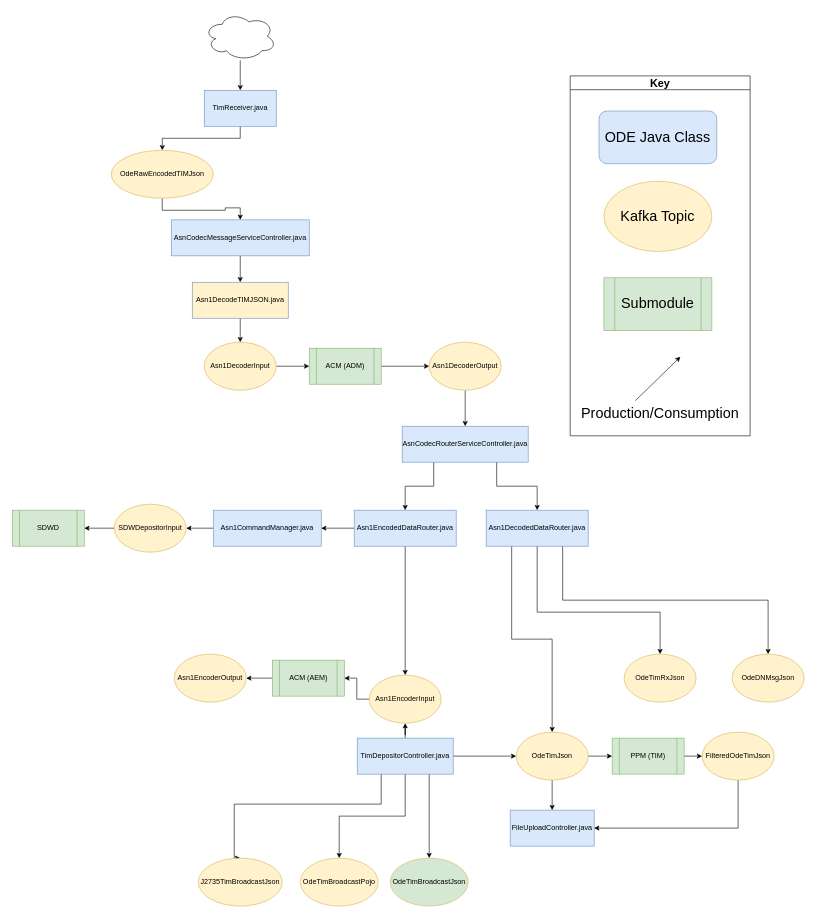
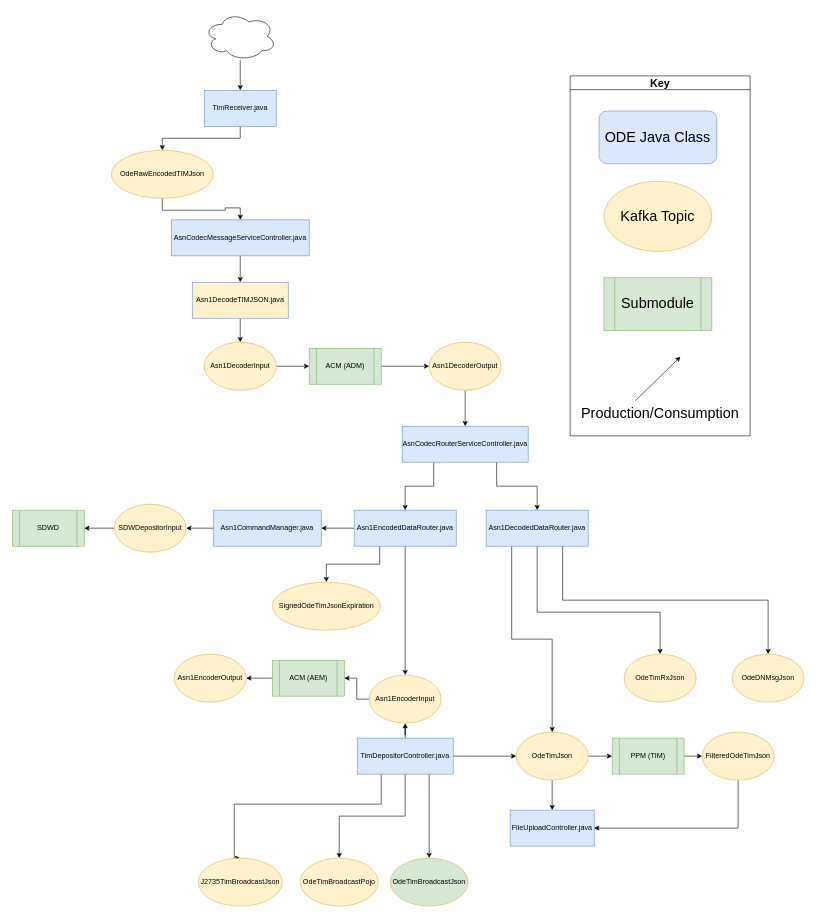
  <mxCell id="0" />
  <mxCell id="1" parent="0" />
  <mxCell id="2" style="edgeStyle=orthogonalEdgeStyle;rounded=0;orthogonalLoop=1;jettySize=auto;html=1;entryX=0.5;entryY=0;entryDx=0;entryDy=0;exitX=0.25;exitY=1;exitDx=0;exitDy=0;" parent="1" source="5" target="25" edge="1"><mxGeometry relative="1" as="geometry" /></mxCell>
  <mxCell id="3" style="edgeStyle=orthogonalEdgeStyle;rounded=0;orthogonalLoop=1;jettySize=auto;html=1;exitX=0.75;exitY=1;exitDx=0;exitDy=0;entryX=0.5;entryY=0;entryDx=0;entryDy=0;" parent="1" source="5" target="21" edge="1"><mxGeometry relative="1" as="geometry" /></mxCell>
  <mxCell id="4" style="edgeStyle=orthogonalEdgeStyle;rounded=0;orthogonalLoop=1;jettySize=auto;html=1;exitX=0.5;exitY=1;exitDx=0;exitDy=0;entryX=0.5;entryY=0;entryDx=0;entryDy=0;" parent="1" source="5" target="22" edge="1"><mxGeometry relative="1" as="geometry"><Array as="points"><mxPoint x="895" y="1020" /><mxPoint x="1100" y="1020" /></Array></mxGeometry></mxCell>
  <mxCell id="5" value="Asn1DecodedDataRouter.java" style="rounded=0;whiteSpace=wrap;html=1;fillColor=#dae8fc;strokeColor=#6c8ebf;" parent="1" vertex="1"><mxGeometry x="810" y="850" width="170" height="60" as="geometry" /></mxCell>
  <mxCell id="6" style="edgeStyle=orthogonalEdgeStyle;rounded=0;orthogonalLoop=1;jettySize=auto;html=1;entryX=0;entryY=0.5;entryDx=0;entryDy=0;" parent="1" source="7" target="13" edge="1"><mxGeometry relative="1" as="geometry" /></mxCell>
  <mxCell id="7" value="ACM (ADM)" style="shape=process;whiteSpace=wrap;html=1;backgroundOutline=1;fillColor=#d5e8d4;strokeColor=#82b366;" parent="1" vertex="1"><mxGeometry x="515" y="580" width="120" height="60" as="geometry" /></mxCell>
  <mxCell id="8" style="edgeStyle=orthogonalEdgeStyle;rounded=0;orthogonalLoop=1;jettySize=auto;html=1;" parent="1" source="9" target="20" edge="1"><mxGeometry relative="1" as="geometry" /></mxCell>
  <mxCell id="9" value="AsnCodecMessageServiceController.java" style="rounded=0;whiteSpace=wrap;html=1;fillColor=#dae8fc;strokeColor=#6c8ebf;" parent="1" vertex="1"><mxGeometry x="285" y="366" width="230" height="60" as="geometry" /></mxCell>
  <mxCell id="10" style="edgeStyle=orthogonalEdgeStyle;rounded=0;orthogonalLoop=1;jettySize=auto;html=1;entryX=0;entryY=0.5;entryDx=0;entryDy=0;" parent="1" source="11" target="7" edge="1"><mxGeometry relative="1" as="geometry" /></mxCell>
  <mxCell id="11" value="Asn1DecoderInput" style="ellipse;whiteSpace=wrap;html=1;fillColor=#fff2cc;strokeColor=#d6b656;" parent="1" vertex="1"><mxGeometry x="340" y="570" width="120" height="80" as="geometry" /></mxCell>
  <mxCell id="12" style="edgeStyle=orthogonalEdgeStyle;rounded=0;orthogonalLoop=1;jettySize=auto;html=1;" parent="1" source="13" target="53" edge="1"><mxGeometry relative="1" as="geometry" /></mxCell>
  <mxCell id="13" value="Asn1DecoderOutput" style="ellipse;whiteSpace=wrap;html=1;fillColor=#fff2cc;strokeColor=#d6b656;" parent="1" vertex="1"><mxGeometry x="715" y="570" width="120" height="80" as="geometry" /></mxCell>
  <mxCell id="14" value="FileUploadController.java" style="rounded=0;whiteSpace=wrap;html=1;fillColor=#dae8fc;strokeColor=#6c8ebf;" parent="1" vertex="1"><mxGeometry x="850" y="1350" width="140" height="60" as="geometry" /></mxCell>
  <mxCell id="15" style="edgeStyle=orthogonalEdgeStyle;rounded=0;orthogonalLoop=1;jettySize=auto;html=1;entryX=0.5;entryY=0;entryDx=0;entryDy=0;" parent="1" source="16" target="18" edge="1"><mxGeometry relative="1" as="geometry" /></mxCell>
  <mxCell id="16" value="TimReceiver.java" style="rounded=0;whiteSpace=wrap;html=1;fillColor=#dae8fc;strokeColor=#6c8ebf;" parent="1" vertex="1"><mxGeometry x="340" y="150" width="120" height="60" as="geometry" /></mxCell>
  <mxCell id="17" style="edgeStyle=orthogonalEdgeStyle;rounded=0;orthogonalLoop=1;jettySize=auto;html=1;" parent="1" source="18" target="9" edge="1"><mxGeometry relative="1" as="geometry" /></mxCell>
  <mxCell id="18" value="OdeRawEncodedTIMJson" style="ellipse;whiteSpace=wrap;html=1;fillColor=#fff2cc;strokeColor=#d6b656;" parent="1" vertex="1"><mxGeometry x="185" y="250" width="170" height="80" as="geometry" /></mxCell>
  <mxCell id="19" style="edgeStyle=orthogonalEdgeStyle;rounded=0;orthogonalLoop=1;jettySize=auto;html=1;entryX=0.5;entryY=0;entryDx=0;entryDy=0;" parent="1" source="20" target="11" edge="1"><mxGeometry relative="1" as="geometry" /></mxCell>
  <mxCell id="20" value="Asn1DecodeTIMJSON.java" style="rounded=0;whiteSpace=wrap;html=1;fillColor=#fff2cc;strokeColor=#6c8ebf;" parent="1" vertex="1"><mxGeometry x="320" y="470" width="160" height="60" as="geometry" /></mxCell>
  <mxCell id="21" value="OdeDNMsgJson" style="ellipse;whiteSpace=wrap;html=1;fillColor=#fff2cc;strokeColor=#d6b656;" parent="1" vertex="1"><mxGeometry x="1220" y="1090" width="120" height="80" as="geometry" /></mxCell>
  <mxCell id="22" value="OdeTimRxJson" style="ellipse;whiteSpace=wrap;html=1;fillColor=#fff2cc;strokeColor=#d6b656;" parent="1" vertex="1"><mxGeometry x="1040" y="1090" width="120" height="80" as="geometry" /></mxCell>
  <mxCell id="23" style="edgeStyle=orthogonalEdgeStyle;rounded=0;orthogonalLoop=1;jettySize=auto;html=1;entryX=0;entryY=0.5;entryDx=0;entryDy=0;exitX=1;exitY=0.5;exitDx=0;exitDy=0;" parent="1" source="25" target="34" edge="1"><mxGeometry relative="1" as="geometry" /></mxCell>
  <mxCell id="24" style="edgeStyle=orthogonalEdgeStyle;rounded=0;orthogonalLoop=1;jettySize=auto;html=1;entryX=0.5;entryY=0;entryDx=0;entryDy=0;exitX=0.5;exitY=1;exitDx=0;exitDy=0;" parent="1" source="25" target="14" edge="1"><mxGeometry relative="1" as="geometry" /></mxCell>
  <mxCell id="25" value="OdeTimJson" style="ellipse;whiteSpace=wrap;html=1;fillColor=#fff2cc;strokeColor=#d6b656;" parent="1" vertex="1"><mxGeometry x="860" y="1220" width="120" height="80" as="geometry" /></mxCell>
  <mxCell id="26" style="edgeStyle=orthogonalEdgeStyle;rounded=0;orthogonalLoop=1;jettySize=auto;html=1;entryX=0.5;entryY=1;entryDx=0;entryDy=0;" parent="1" source="31" target="47" edge="1"><mxGeometry relative="1" as="geometry" /></mxCell>
  <mxCell id="27" style="edgeStyle=orthogonalEdgeStyle;rounded=0;orthogonalLoop=1;jettySize=auto;html=1;entryX=0;entryY=0.5;entryDx=0;entryDy=0;" parent="1" source="31" target="25" edge="1"><mxGeometry relative="1" as="geometry" /></mxCell>
  <mxCell id="28" style="edgeStyle=orthogonalEdgeStyle;rounded=0;orthogonalLoop=1;jettySize=auto;html=1;entryX=0.5;entryY=0;entryDx=0;entryDy=0;exitX=0.25;exitY=1;exitDx=0;exitDy=0;" parent="1" source="31" target="32" edge="1"><mxGeometry relative="1" as="geometry"><Array as="points"><mxPoint x="635" y="1340" /><mxPoint x="390" y="1340" /></Array></mxGeometry></mxCell>
  <mxCell id="29" style="edgeStyle=orthogonalEdgeStyle;rounded=0;orthogonalLoop=1;jettySize=auto;html=1;entryX=0.5;entryY=0;entryDx=0;entryDy=0;exitX=0.5;exitY=1;exitDx=0;exitDy=0;" parent="1" source="31" target="57" edge="1"><mxGeometry relative="1" as="geometry" /></mxCell>
  <mxCell id="30" style="edgeStyle=orthogonalEdgeStyle;rounded=0;orthogonalLoop=1;jettySize=auto;html=1;exitX=0.75;exitY=1;exitDx=0;exitDy=0;" parent="1" source="31" target="58" edge="1"><mxGeometry relative="1" as="geometry" /></mxCell>
  <mxCell id="31" value="TimDepositorController.java" style="rounded=0;whiteSpace=wrap;html=1;fillColor=#dae8fc;strokeColor=#6c8ebf;" parent="1" vertex="1"><mxGeometry x="595" y="1230" width="160" height="60" as="geometry" /></mxCell>
  <mxCell id="32" value="J2735TimBroadcastJson" style="ellipse;whiteSpace=wrap;html=1;fillColor=#fff2cc;strokeColor=#d6b656;" parent="1" vertex="1"><mxGeometry x="330" y="1430" width="140" height="80" as="geometry" /></mxCell>
  <mxCell id="33" style="edgeStyle=orthogonalEdgeStyle;rounded=0;orthogonalLoop=1;jettySize=auto;html=1;entryX=0;entryY=0.5;entryDx=0;entryDy=0;exitX=1;exitY=0.5;exitDx=0;exitDy=0;" parent="1" source="34" target="36" edge="1"><mxGeometry relative="1" as="geometry" /></mxCell>
  <mxCell id="34" value="PPM (TIM)" style="shape=process;whiteSpace=wrap;html=1;backgroundOutline=1;fillColor=#d5e8d4;strokeColor=#82b366;" parent="1" vertex="1"><mxGeometry x="1020" y="1230" width="120" height="60" as="geometry" /></mxCell>
  <mxCell id="35" style="edgeStyle=orthogonalEdgeStyle;rounded=0;orthogonalLoop=1;jettySize=auto;html=1;entryX=1;entryY=0.5;entryDx=0;entryDy=0;exitX=0.5;exitY=1;exitDx=0;exitDy=0;" parent="1" source="36" target="14" edge="1"><mxGeometry relative="1" as="geometry" /></mxCell>
  <mxCell id="36" value="FilteredOdeTimJson" style="ellipse;whiteSpace=wrap;html=1;fillColor=#fff2cc;strokeColor=#d6b656;" parent="1" vertex="1"><mxGeometry x="1170" y="1220" width="120" height="80" as="geometry" /></mxCell>
  <mxCell id="37" style="edgeStyle=orthogonalEdgeStyle;rounded=0;orthogonalLoop=1;jettySize=auto;html=1;entryX=1;entryY=0.5;entryDx=0;entryDy=0;" parent="1" source="38" target="40" edge="1"><mxGeometry relative="1" as="geometry" /></mxCell>
  <mxCell id="38" value="Asn1CommandManager.java" style="rounded=0;whiteSpace=wrap;html=1;fillColor=#dae8fc;strokeColor=#6c8ebf;" parent="1" vertex="1"><mxGeometry x="355" y="850" width="180" height="60" as="geometry" /></mxCell>
  <mxCell id="39" style="edgeStyle=orthogonalEdgeStyle;rounded=0;orthogonalLoop=1;jettySize=auto;html=1;entryX=1;entryY=0.5;entryDx=0;entryDy=0;" parent="1" source="40" target="54" edge="1"><mxGeometry relative="1" as="geometry" /></mxCell>
  <mxCell id="40" value="SDWDepositorInput" style="ellipse;whiteSpace=wrap;html=1;fillColor=#fff2cc;strokeColor=#d6b656;" parent="1" vertex="1"><mxGeometry x="190" y="840" width="120" height="80" as="geometry" /></mxCell>
  <mxCell id="41" style="edgeStyle=orthogonalEdgeStyle;rounded=0;orthogonalLoop=1;jettySize=auto;html=1;entryX=1;entryY=0.5;entryDx=0;entryDy=0;" parent="1" source="44" target="38" edge="1"><mxGeometry relative="1" as="geometry" /></mxCell>
+ <mxCell id="42" style="edgeStyle=orthogonalEdgeStyle;rounded=0;orthogonalLoop=1;jettySize=auto;html=1;exitX=0.25;exitY=1;exitDx=0;exitDy=0;" parent="1" source="44" target="45" edge="1"><mxGeometry relative="1" as="geometry" /></mxCell>
  <mxCell id="43" style="edgeStyle=orthogonalEdgeStyle;rounded=0;orthogonalLoop=1;jettySize=auto;html=1;entryX=0.5;entryY=0;entryDx=0;entryDy=0;" parent="1" source="44" target="47" edge="1"><mxGeometry relative="1" as="geometry" /></mxCell>
  <mxCell id="44" value="Asn1EncodedDataRouter.java" style="rounded=0;whiteSpace=wrap;html=1;fillColor=#dae8fc;strokeColor=#6c8ebf;" parent="1" vertex="1"><mxGeometry x="590" y="850" width="170" height="60" as="geometry" /></mxCell>
+ <mxCell id="45" value="SignedOdeTimJsonExpiration" style="ellipse;whiteSpace=wrap;html=1;fillColor=#fff2cc;strokeColor=#d6b656;" parent="1" vertex="1"><mxGeometry x="453.5" y="970" width="180" height="80" as="geometry" /></mxCell>
  <mxCell id="46" style="edgeStyle=orthogonalEdgeStyle;rounded=0;orthogonalLoop=1;jettySize=auto;html=1;" parent="1" source="47" target="49" edge="1"><mxGeometry relative="1" as="geometry" /></mxCell>
  <mxCell id="47" value="Asn1EncoderInput" style="ellipse;whiteSpace=wrap;html=1;fillColor=#fff2cc;strokeColor=#d6b656;" parent="1" vertex="1"><mxGeometry x="615" y="1125" width="120" height="80" as="geometry" /></mxCell>
  <mxCell id="48" style="edgeStyle=orthogonalEdgeStyle;rounded=0;orthogonalLoop=1;jettySize=auto;html=1;" parent="1" source="49" target="50" edge="1"><mxGeometry relative="1" as="geometry" /></mxCell>
  <mxCell id="49" value="ACM (AEM)" style="shape=process;whiteSpace=wrap;html=1;backgroundOutline=1;fillColor=#d5e8d4;strokeColor=#82b366;" parent="1" vertex="1"><mxGeometry x="453.5" y="1100" width="120" height="60" as="geometry" /></mxCell>
  <mxCell id="50" value="Asn1EncoderOutput" style="ellipse;whiteSpace=wrap;html=1;fillColor=#fff2cc;strokeColor=#d6b656;" parent="1" vertex="1"><mxGeometry x="290" y="1090" width="120" height="80" as="geometry" /></mxCell>
  <mxCell id="51" style="edgeStyle=orthogonalEdgeStyle;rounded=0;orthogonalLoop=1;jettySize=auto;html=1;entryX=0.5;entryY=0;entryDx=0;entryDy=0;exitX=0.75;exitY=1;exitDx=0;exitDy=0;" parent="1" source="53" target="5" edge="1"><mxGeometry relative="1" as="geometry" /></mxCell>
  <mxCell id="52" style="edgeStyle=orthogonalEdgeStyle;rounded=0;orthogonalLoop=1;jettySize=auto;html=1;entryX=0.5;entryY=0;entryDx=0;entryDy=0;exitX=0.25;exitY=1;exitDx=0;exitDy=0;" parent="1" source="53" target="44" edge="1"><mxGeometry relative="1" as="geometry" /></mxCell>
  <mxCell id="53" value="AsnCodecRouterServiceController.java" style="rounded=0;whiteSpace=wrap;html=1;fillColor=#dae8fc;strokeColor=#6c8ebf;" parent="1" vertex="1"><mxGeometry x="670" y="710" width="210" height="60" as="geometry" /></mxCell>
  <mxCell id="54" value="SDWD" style="shape=process;whiteSpace=wrap;html=1;backgroundOutline=1;fillColor=#d5e8d4;strokeColor=#82b366;" parent="1" vertex="1"><mxGeometry x="20" y="850" width="120" height="60" as="geometry" /></mxCell>
  <mxCell id="55" style="edgeStyle=orthogonalEdgeStyle;rounded=0;orthogonalLoop=1;jettySize=auto;html=1;" parent="1" source="56" target="16" edge="1"><mxGeometry relative="1" as="geometry" /></mxCell>
  <mxCell id="56" value="" style="ellipse;shape=cloud;whiteSpace=wrap;html=1;" parent="1" vertex="1"><mxGeometry x="340" y="20" width="120" height="80" as="geometry" /></mxCell>
  <mxCell id="57" value="OdeTimBroadcastPojo" style="ellipse;whiteSpace=wrap;html=1;fillColor=#fff2cc;strokeColor=#d6b656;" parent="1" vertex="1"><mxGeometry x="500" y="1430" width="130" height="80" as="geometry" /></mxCell>
  <mxCell id="58" value="OdeTimBroadcastJson" style="ellipse;whiteSpace=wrap;html=1;fillColor=#d5e8d4;strokeColor=#d6b656;" parent="1" vertex="1"><mxGeometry x="650" y="1430" width="130" height="80" as="geometry" /></mxCell>
  <mxCell id="59" value="" style="group" parent="1" vertex="1" connectable="0"><mxGeometry x="950" y="126" width="300" height="600" as="geometry" /></mxCell>
  <mxCell id="60" value="&lt;font style=&quot;font-size: 24px&quot;&gt;Submodule&lt;/font&gt;" style="shape=process;whiteSpace=wrap;html=1;backgroundOutline=1;fillColor=#d5e8d4;strokeColor=#82b366;labelBackgroundColor=none;" parent="59" vertex="1"><mxGeometry x="56.25" y="336.585" width="180" height="87.805" as="geometry" /></mxCell>
  <mxCell id="61" value="Key" style="swimlane;labelBackgroundColor=none;fontSize=18;" parent="59" vertex="1"><mxGeometry width="300.0" height="600" as="geometry" /></mxCell>
  <mxCell id="62" value="&lt;font style=&quot;font-size: 24px&quot;&gt;Production/Consumption&lt;/font&gt;" style="text;html=1;strokeColor=none;fillColor=none;align=center;verticalAlign=middle;whiteSpace=wrap;rounded=0;labelBackgroundColor=none;" parent="61" vertex="1"><mxGeometry x="105" y="541.463" width="90" height="43.902" as="geometry" /></mxCell>
  <mxCell id="63" value="" style="endArrow=classic;html=1;rounded=0;labelBackgroundColor=none;" parent="61" edge="1"><mxGeometry width="50" height="50" relative="1" as="geometry"><mxPoint x="108.75" y="541.463" as="sourcePoint" /><mxPoint x="183.75" y="468.293" as="targetPoint" /></mxGeometry></mxCell>
  <mxCell id="64" value="&lt;font style=&quot;font-size: 24px&quot;&gt;Kafka Topic&lt;/font&gt;" style="ellipse;whiteSpace=wrap;html=1;fillColor=#fff2cc;strokeColor=#d6b656;labelBackgroundColor=none;" parent="61" vertex="1"><mxGeometry x="56.25" y="175.61" width="180" height="117.073" as="geometry" /></mxCell>
  <mxCell id="65" value="&lt;font style=&quot;font-size: 24px&quot;&gt;ODE Java Class&lt;/font&gt;" style="rounded=1;whiteSpace=wrap;html=1;fillColor=#dae8fc;strokeColor=#6c8ebf;labelBackgroundColor=none;" parent="61" vertex="1"><mxGeometry x="48.13" y="58.54" width="196.25" height="87.8" as="geometry" /></mxCell>
